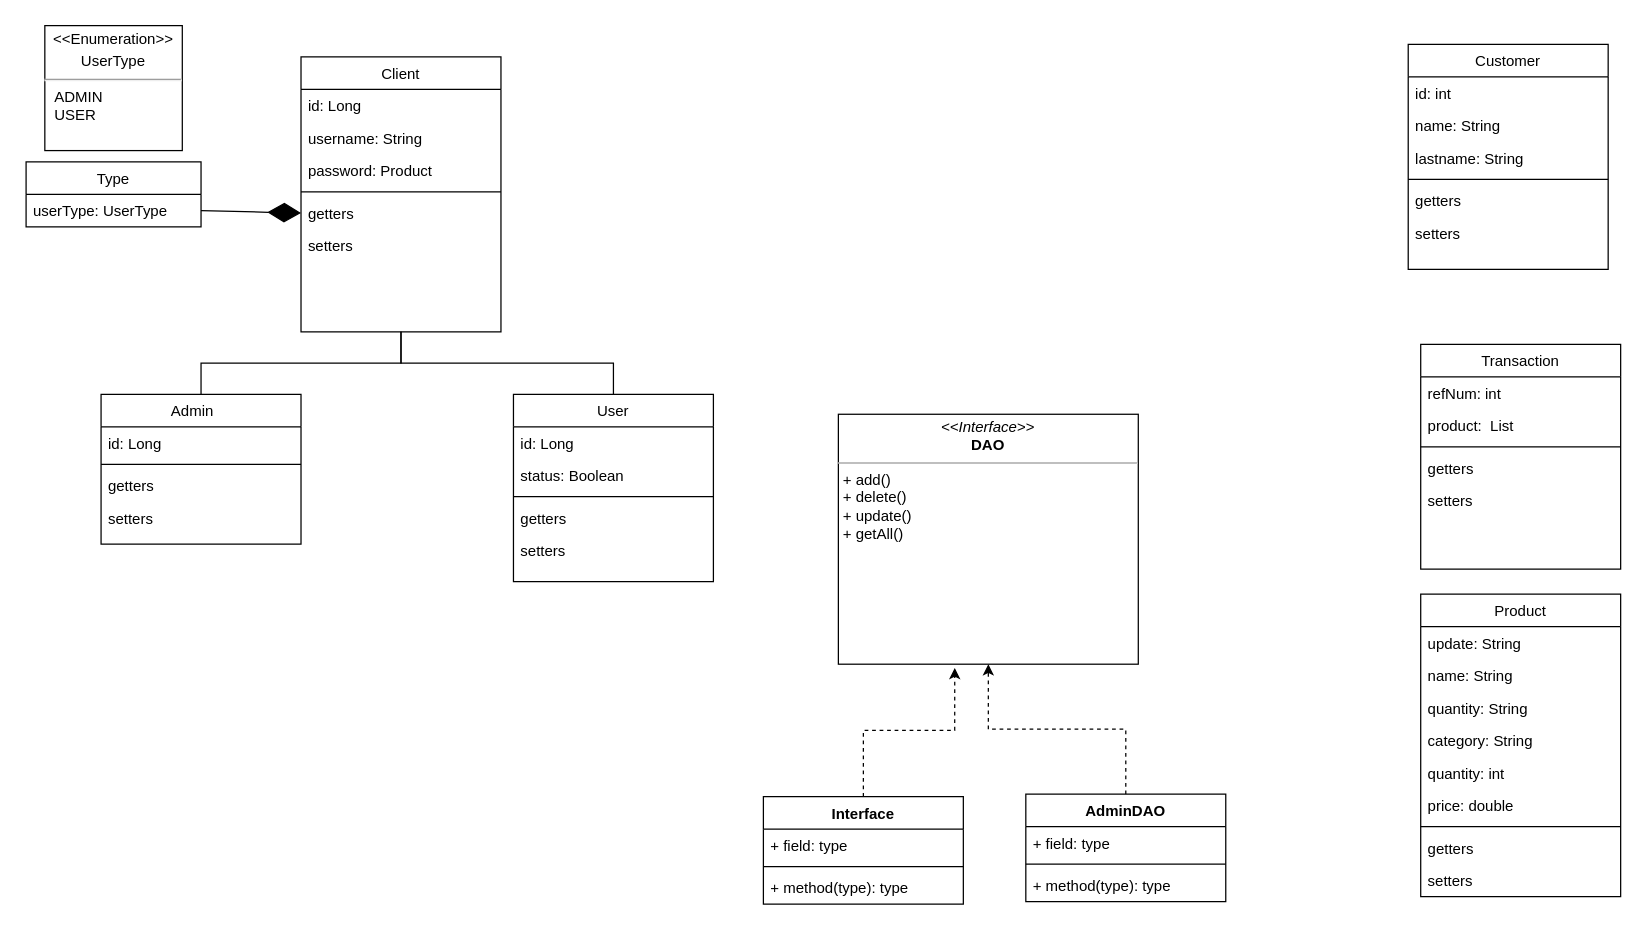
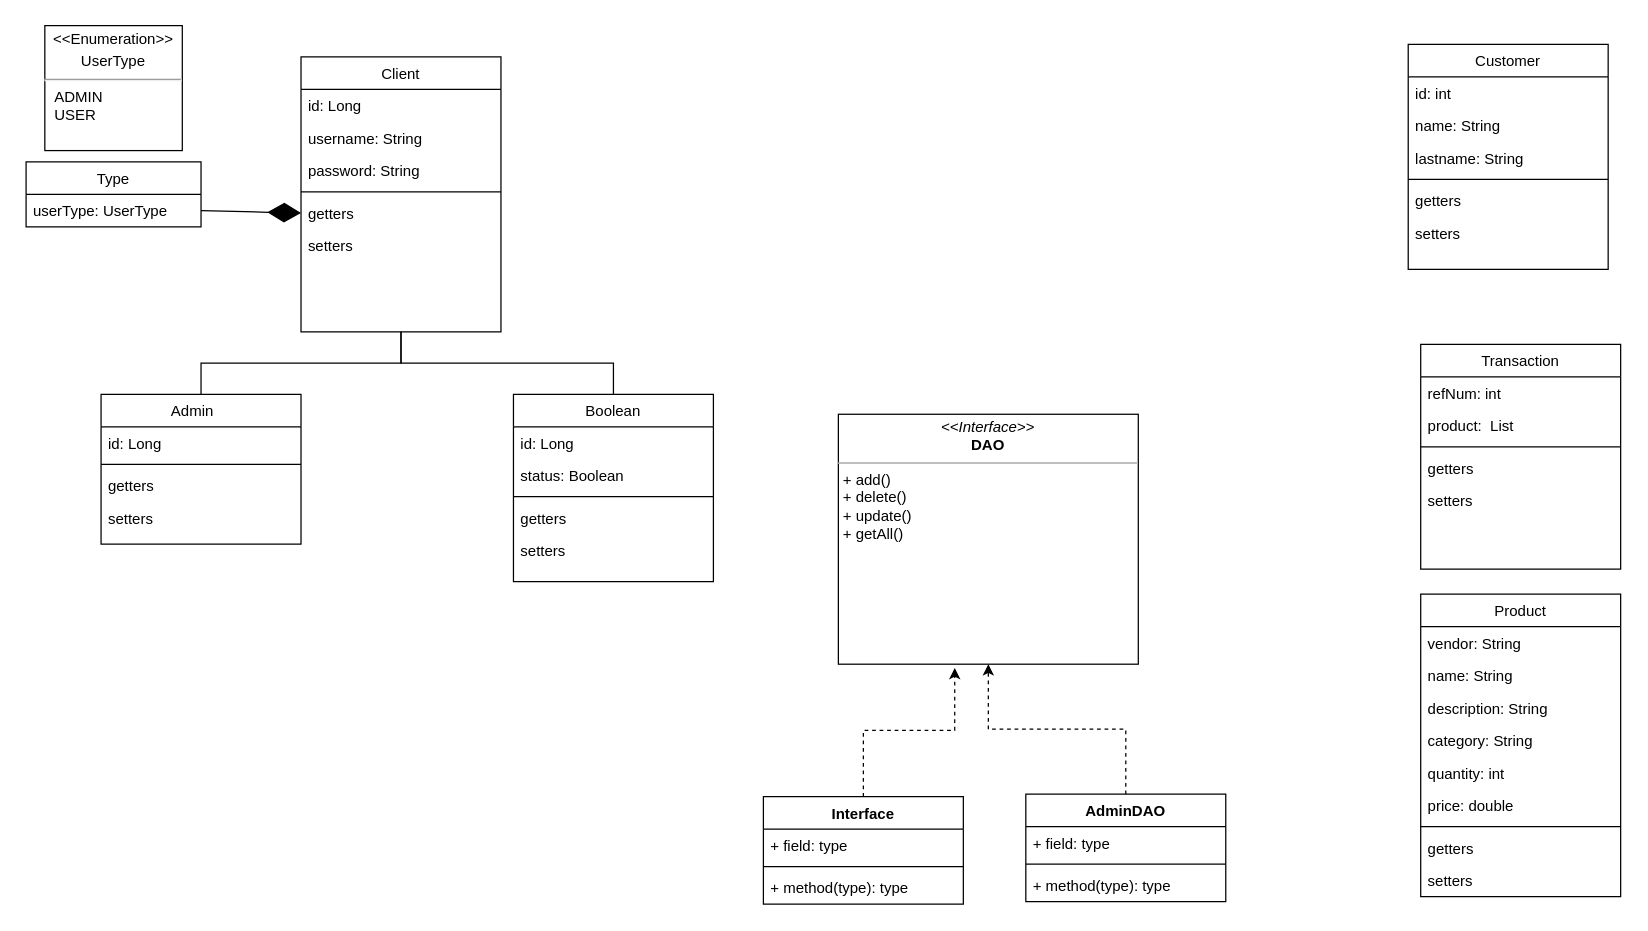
  <mxCell id="0" />
  <mxCell id="1" parent="0" />
  <mxCell id="2" value="Client" style="swimlane;fontStyle=0;align=center;verticalAlign=top;childLayout=stackLayout;horizontal=1;startSize=26;horizontalStack=0;resizeParent=1;resizeLast=0;collapsible=1;marginBottom=0;rounded=0;shadow=0;strokeWidth=1;" parent="1" vertex="1"><mxGeometry x="240" y="45" width="160" height="220" as="geometry"><mxRectangle x="220" y="120" width="160" height="26" as="alternateBounds" /></mxGeometry></mxCell>
  <mxCell id="3" value="id: Long" style="text;align=left;verticalAlign=top;spacingLeft=4;spacingRight=4;overflow=hidden;rotatable=0;points=[[0,0.5],[1,0.5]];portConstraint=eastwest;" parent="2" vertex="1"><mxGeometry y="26" width="160" height="26" as="geometry" /></mxCell>
  <mxCell id="4" value="username: String" style="text;align=left;verticalAlign=top;spacingLeft=4;spacingRight=4;overflow=hidden;rotatable=0;points=[[0,0.5],[1,0.5]];portConstraint=eastwest;rounded=0;shadow=0;html=0;" parent="2" vertex="1"><mxGeometry y="52" width="160" height="26" as="geometry" /></mxCell>
- <mxCell id="5" value="password: Product" style="text;align=left;verticalAlign=top;spacingLeft=4;spacingRight=4;overflow=hidden;rotatable=0;points=[[0,0.5],[1,0.5]];portConstraint=eastwest;rounded=0;shadow=0;html=0;" parent="2" vertex="1"><mxGeometry y="78" width="160" height="26" as="geometry" /></mxCell>
+ <mxCell id="5" value="password: String" style="text;align=left;verticalAlign=top;spacingLeft=4;spacingRight=4;overflow=hidden;rotatable=0;points=[[0,0.5],[1,0.5]];portConstraint=eastwest;rounded=0;shadow=0;html=0;" parent="2" vertex="1"><mxGeometry y="78" width="160" height="26" as="geometry" /></mxCell>
  <mxCell id="6" value="" style="line;html=1;strokeWidth=1;align=left;verticalAlign=middle;spacingTop=-1;spacingLeft=3;spacingRight=3;rotatable=0;labelPosition=right;points=[];portConstraint=eastwest;" parent="2" vertex="1"><mxGeometry y="104" width="160" height="8" as="geometry" /></mxCell>
  <mxCell id="7" value="getters" style="text;align=left;verticalAlign=top;spacingLeft=4;spacingRight=4;overflow=hidden;rotatable=0;points=[[0,0.5],[1,0.5]];portConstraint=eastwest;" parent="2" vertex="1"><mxGeometry y="112" width="160" height="26" as="geometry" /></mxCell>
  <mxCell id="8" value="setters" style="text;align=left;verticalAlign=top;spacingLeft=4;spacingRight=4;overflow=hidden;rotatable=0;points=[[0,0.5],[1,0.5]];portConstraint=eastwest;" parent="2" vertex="1"><mxGeometry y="138" width="160" height="26" as="geometry" /></mxCell>
  <mxCell id="9" value="&lt;p style=&quot;margin: 4px 0px 0px ; text-align: center&quot;&gt;&amp;lt;&amp;lt;Enumeration&amp;gt;&amp;gt;&lt;/p&gt;&lt;p style=&quot;margin: 4px 0px 0px ; text-align: center&quot;&gt;UserType&lt;/p&gt;&lt;hr&gt;&lt;p style=&quot;margin: 0px ; margin-left: 8px&quot;&gt;ADMIN&lt;/p&gt;&lt;p style=&quot;margin: 0px ; margin-left: 8px&quot;&gt;USER&lt;/p&gt;" style="verticalAlign=top;align=left;overflow=fill;fontSize=12;fontFamily=Helvetica;html=1;" parent="1" vertex="1"><mxGeometry x="35" y="20" width="110" height="100" as="geometry" /></mxCell>
  <mxCell id="10" value="Customer" style="swimlane;fontStyle=0;align=center;verticalAlign=top;childLayout=stackLayout;horizontal=1;startSize=26;horizontalStack=0;resizeParent=1;resizeLast=0;collapsible=1;marginBottom=0;rounded=0;shadow=0;strokeWidth=1;" parent="1" vertex="1"><mxGeometry x="1126" y="35" width="160" height="180" as="geometry"><mxRectangle x="220" y="120" width="160" height="26" as="alternateBounds" /></mxGeometry></mxCell>
  <mxCell id="11" value="id: int" style="text;align=left;verticalAlign=top;spacingLeft=4;spacingRight=4;overflow=hidden;rotatable=0;points=[[0,0.5],[1,0.5]];portConstraint=eastwest;" parent="10" vertex="1"><mxGeometry y="26" width="160" height="26" as="geometry" /></mxCell>
  <mxCell id="12" value="name: String" style="text;align=left;verticalAlign=top;spacingLeft=4;spacingRight=4;overflow=hidden;rotatable=0;points=[[0,0.5],[1,0.5]];portConstraint=eastwest;rounded=0;shadow=0;html=0;" parent="10" vertex="1"><mxGeometry y="52" width="160" height="26" as="geometry" /></mxCell>
  <mxCell id="13" value="lastname: String" style="text;align=left;verticalAlign=top;spacingLeft=4;spacingRight=4;overflow=hidden;rotatable=0;points=[[0,0.5],[1,0.5]];portConstraint=eastwest;rounded=0;shadow=0;html=0;" parent="10" vertex="1"><mxGeometry y="78" width="160" height="26" as="geometry" /></mxCell>
  <mxCell id="14" value="" style="line;html=1;strokeWidth=1;align=left;verticalAlign=middle;spacingTop=-1;spacingLeft=3;spacingRight=3;rotatable=0;labelPosition=right;points=[];portConstraint=eastwest;" parent="10" vertex="1"><mxGeometry y="104" width="160" height="8" as="geometry" /></mxCell>
  <mxCell id="15" value="getters" style="text;align=left;verticalAlign=top;spacingLeft=4;spacingRight=4;overflow=hidden;rotatable=0;points=[[0,0.5],[1,0.5]];portConstraint=eastwest;" parent="10" vertex="1"><mxGeometry y="112" width="160" height="26" as="geometry" /></mxCell>
  <mxCell id="16" value="setters" style="text;align=left;verticalAlign=top;spacingLeft=4;spacingRight=4;overflow=hidden;rotatable=0;points=[[0,0.5],[1,0.5]];portConstraint=eastwest;" parent="10" vertex="1"><mxGeometry y="138" width="160" height="26" as="geometry" /></mxCell>
  <mxCell id="17" style="edgeStyle=orthogonalEdgeStyle;rounded=0;orthogonalLoop=1;jettySize=auto;html=1;entryX=0.5;entryY=1;entryDx=0;entryDy=0;endArrow=none;" parent="1" source="18" target="2" edge="1"><mxGeometry relative="1" as="geometry" /></mxCell>
  <mxCell id="18" value="Admin    " style="swimlane;fontStyle=0;align=center;verticalAlign=top;childLayout=stackLayout;horizontal=1;startSize=26;horizontalStack=0;resizeParent=1;resizeLast=0;collapsible=1;marginBottom=0;rounded=0;shadow=0;strokeWidth=1;" parent="1" vertex="1"><mxGeometry x="80" y="315" width="160" height="120" as="geometry"><mxRectangle x="220" y="120" width="160" height="26" as="alternateBounds" /></mxGeometry></mxCell>
  <mxCell id="19" value="id: Long" style="text;align=left;verticalAlign=top;spacingLeft=4;spacingRight=4;overflow=hidden;rotatable=0;points=[[0,0.5],[1,0.5]];portConstraint=eastwest;" parent="18" vertex="1"><mxGeometry y="26" width="160" height="26" as="geometry" /></mxCell>
  <mxCell id="20" value="" style="line;html=1;strokeWidth=1;align=left;verticalAlign=middle;spacingTop=-1;spacingLeft=3;spacingRight=3;rotatable=0;labelPosition=right;points=[];portConstraint=eastwest;" parent="18" vertex="1"><mxGeometry y="52" width="160" height="8" as="geometry" /></mxCell>
  <mxCell id="21" value="getters" style="text;align=left;verticalAlign=top;spacingLeft=4;spacingRight=4;overflow=hidden;rotatable=0;points=[[0,0.5],[1,0.5]];portConstraint=eastwest;" parent="18" vertex="1"><mxGeometry y="60" width="160" height="26" as="geometry" /></mxCell>
  <mxCell id="22" value="setters" style="text;align=left;verticalAlign=top;spacingLeft=4;spacingRight=4;overflow=hidden;rotatable=0;points=[[0,0.5],[1,0.5]];portConstraint=eastwest;" parent="18" vertex="1"><mxGeometry y="86" width="160" height="26" as="geometry" /></mxCell>
  <mxCell id="23" style="edgeStyle=orthogonalEdgeStyle;rounded=0;orthogonalLoop=1;jettySize=auto;html=1;entryX=0.5;entryY=1;entryDx=0;entryDy=0;exitX=0.5;exitY=0;exitDx=0;exitDy=0;endArrow=none;" parent="1" source="24" target="2" edge="1"><mxGeometry relative="1" as="geometry"><mxPoint x="490" y="305" as="sourcePoint" /></mxGeometry></mxCell>
- <mxCell id="24" value="User" style="swimlane;fontStyle=0;align=center;verticalAlign=top;childLayout=stackLayout;horizontal=1;startSize=26;horizontalStack=0;resizeParent=1;resizeLast=0;collapsible=1;marginBottom=0;rounded=0;shadow=0;strokeWidth=1;" parent="1" vertex="1"><mxGeometry x="410" y="315" width="160" height="150" as="geometry"><mxRectangle x="220" y="120" width="160" height="26" as="alternateBounds" /></mxGeometry></mxCell>
+ <mxCell id="24" value="Boolean" style="swimlane;fontStyle=0;align=center;verticalAlign=top;childLayout=stackLayout;horizontal=1;startSize=26;horizontalStack=0;resizeParent=1;resizeLast=0;collapsible=1;marginBottom=0;rounded=0;shadow=0;strokeWidth=1;" parent="1" vertex="1"><mxGeometry x="410" y="315" width="160" height="150" as="geometry"><mxRectangle x="220" y="120" width="160" height="26" as="alternateBounds" /></mxGeometry></mxCell>
  <mxCell id="25" value="id: Long" style="text;align=left;verticalAlign=top;spacingLeft=4;spacingRight=4;overflow=hidden;rotatable=0;points=[[0,0.5],[1,0.5]];portConstraint=eastwest;" parent="24" vertex="1"><mxGeometry y="26" width="160" height="26" as="geometry" /></mxCell>
  <mxCell id="26" value="status: Boolean" style="text;align=left;verticalAlign=top;spacingLeft=4;spacingRight=4;overflow=hidden;rotatable=0;points=[[0,0.5],[1,0.5]];portConstraint=eastwest;rounded=0;shadow=0;html=0;" parent="24" vertex="1"><mxGeometry y="52" width="160" height="26" as="geometry" /></mxCell>
  <mxCell id="27" value="" style="line;html=1;strokeWidth=1;align=left;verticalAlign=middle;spacingTop=-1;spacingLeft=3;spacingRight=3;rotatable=0;labelPosition=right;points=[];portConstraint=eastwest;" parent="24" vertex="1"><mxGeometry y="78" width="160" height="8" as="geometry" /></mxCell>
  <mxCell id="28" value="getters" style="text;align=left;verticalAlign=top;spacingLeft=4;spacingRight=4;overflow=hidden;rotatable=0;points=[[0,0.5],[1,0.5]];portConstraint=eastwest;" parent="24" vertex="1"><mxGeometry y="86" width="160" height="26" as="geometry" /></mxCell>
  <mxCell id="29" value="setters" style="text;align=left;verticalAlign=top;spacingLeft=4;spacingRight=4;overflow=hidden;rotatable=0;points=[[0,0.5],[1,0.5]];portConstraint=eastwest;" parent="24" vertex="1"><mxGeometry y="112" width="160" height="26" as="geometry" /></mxCell>
  <mxCell id="30" value="Product" style="swimlane;fontStyle=0;align=center;verticalAlign=top;childLayout=stackLayout;horizontal=1;startSize=26;horizontalStack=0;resizeParent=1;resizeLast=0;collapsible=1;marginBottom=0;rounded=0;shadow=0;strokeWidth=1;" parent="1" vertex="1"><mxGeometry x="1136" y="475" width="160" height="242" as="geometry"><mxRectangle x="220" y="120" width="160" height="26" as="alternateBounds" /></mxGeometry></mxCell>
- <mxCell id="31" value="update: String" style="text;align=left;verticalAlign=top;spacingLeft=4;spacingRight=4;overflow=hidden;rotatable=0;points=[[0,0.5],[1,0.5]];portConstraint=eastwest;" parent="30" vertex="1"><mxGeometry y="26" width="160" height="26" as="geometry" /></mxCell>
+ <mxCell id="31" value="vendor: String" style="text;align=left;verticalAlign=top;spacingLeft=4;spacingRight=4;overflow=hidden;rotatable=0;points=[[0,0.5],[1,0.5]];portConstraint=eastwest;" parent="30" vertex="1"><mxGeometry y="26" width="160" height="26" as="geometry" /></mxCell>
  <mxCell id="32" value="name: String" style="text;align=left;verticalAlign=top;spacingLeft=4;spacingRight=4;overflow=hidden;rotatable=0;points=[[0,0.5],[1,0.5]];portConstraint=eastwest;rounded=0;shadow=0;html=0;" parent="30" vertex="1"><mxGeometry y="52" width="160" height="26" as="geometry" /></mxCell>
- <mxCell id="33" value="quantity: String" style="text;align=left;verticalAlign=top;spacingLeft=4;spacingRight=4;overflow=hidden;rotatable=0;points=[[0,0.5],[1,0.5]];portConstraint=eastwest;rounded=0;shadow=0;html=0;" parent="30" vertex="1"><mxGeometry y="78" width="160" height="26" as="geometry" /></mxCell>
+ <mxCell id="33" value="description: String" style="text;align=left;verticalAlign=top;spacingLeft=4;spacingRight=4;overflow=hidden;rotatable=0;points=[[0,0.5],[1,0.5]];portConstraint=eastwest;rounded=0;shadow=0;html=0;" parent="30" vertex="1"><mxGeometry y="78" width="160" height="26" as="geometry" /></mxCell>
  <mxCell id="34" value="category: String" style="text;align=left;verticalAlign=top;spacingLeft=4;spacingRight=4;overflow=hidden;rotatable=0;points=[[0,0.5],[1,0.5]];portConstraint=eastwest;rounded=0;shadow=0;html=0;" parent="30" vertex="1"><mxGeometry y="104" width="160" height="26" as="geometry" /></mxCell>
  <mxCell id="35" value="quantity: int" style="text;align=left;verticalAlign=top;spacingLeft=4;spacingRight=4;overflow=hidden;rotatable=0;points=[[0,0.5],[1,0.5]];portConstraint=eastwest;rounded=0;shadow=0;html=0;" parent="30" vertex="1"><mxGeometry y="130" width="160" height="26" as="geometry" /></mxCell>
  <mxCell id="36" value="price: double" style="text;align=left;verticalAlign=top;spacingLeft=4;spacingRight=4;overflow=hidden;rotatable=0;points=[[0,0.5],[1,0.5]];portConstraint=eastwest;rounded=0;shadow=0;html=0;" parent="30" vertex="1"><mxGeometry y="156" width="160" height="26" as="geometry" /></mxCell>
  <mxCell id="37" value="" style="line;html=1;strokeWidth=1;align=left;verticalAlign=middle;spacingTop=-1;spacingLeft=3;spacingRight=3;rotatable=0;labelPosition=right;points=[];portConstraint=eastwest;" parent="30" vertex="1"><mxGeometry y="182" width="160" height="8" as="geometry" /></mxCell>
  <mxCell id="38" value="getters" style="text;align=left;verticalAlign=top;spacingLeft=4;spacingRight=4;overflow=hidden;rotatable=0;points=[[0,0.5],[1,0.5]];portConstraint=eastwest;" parent="30" vertex="1"><mxGeometry y="190" width="160" height="26" as="geometry" /></mxCell>
  <mxCell id="39" value="setters" style="text;align=left;verticalAlign=top;spacingLeft=4;spacingRight=4;overflow=hidden;rotatable=0;points=[[0,0.5],[1,0.5]];portConstraint=eastwest;" parent="30" vertex="1"><mxGeometry y="216" width="160" height="26" as="geometry" /></mxCell>
  <mxCell id="40" value="Transaction" style="swimlane;fontStyle=0;align=center;verticalAlign=top;childLayout=stackLayout;horizontal=1;startSize=26;horizontalStack=0;resizeParent=1;resizeLast=0;collapsible=1;marginBottom=0;rounded=0;shadow=0;strokeWidth=1;" parent="1" vertex="1"><mxGeometry x="1136" y="275" width="160" height="180" as="geometry"><mxRectangle x="220" y="120" width="160" height="26" as="alternateBounds" /></mxGeometry></mxCell>
  <mxCell id="41" value="refNum: int " style="text;align=left;verticalAlign=top;spacingLeft=4;spacingRight=4;overflow=hidden;rotatable=0;points=[[0,0.5],[1,0.5]];portConstraint=eastwest;" parent="40" vertex="1"><mxGeometry y="26" width="160" height="26" as="geometry" /></mxCell>
  <mxCell id="42" value="product:  List" style="text;align=left;verticalAlign=top;spacingLeft=4;spacingRight=4;overflow=hidden;rotatable=0;points=[[0,0.5],[1,0.5]];portConstraint=eastwest;rounded=0;shadow=0;html=0;" parent="40" vertex="1"><mxGeometry y="52" width="160" height="26" as="geometry" /></mxCell>
  <mxCell id="43" value="" style="line;html=1;strokeWidth=1;align=left;verticalAlign=middle;spacingTop=-1;spacingLeft=3;spacingRight=3;rotatable=0;labelPosition=right;points=[];portConstraint=eastwest;" parent="40" vertex="1"><mxGeometry y="78" width="160" height="8" as="geometry" /></mxCell>
  <mxCell id="44" value="getters" style="text;align=left;verticalAlign=top;spacingLeft=4;spacingRight=4;overflow=hidden;rotatable=0;points=[[0,0.5],[1,0.5]];portConstraint=eastwest;" parent="40" vertex="1"><mxGeometry y="86" width="160" height="26" as="geometry" /></mxCell>
  <mxCell id="45" value="setters" style="text;align=left;verticalAlign=top;spacingLeft=4;spacingRight=4;overflow=hidden;rotatable=0;points=[[0,0.5],[1,0.5]];portConstraint=eastwest;" parent="40" vertex="1"><mxGeometry y="112" width="160" height="26" as="geometry" /></mxCell>
  <mxCell id="46" value="&lt;p style=&quot;margin: 0px ; margin-top: 4px ; text-align: center&quot;&gt;&lt;i&gt;&amp;lt;&amp;lt;Interface&amp;gt;&amp;gt;&lt;/i&gt;&lt;br&gt;&lt;b&gt;DAO&lt;/b&gt;&lt;/p&gt;&lt;hr size=&quot;1&quot;&gt;&lt;p style=&quot;margin: 0px ; margin-left: 4px&quot;&gt;&lt;/p&gt;&lt;p style=&quot;margin: 0px ; margin-left: 4px&quot;&gt;+ add()&lt;br&gt;+ delete()&lt;/p&gt;&lt;p style=&quot;margin: 0px ; margin-left: 4px&quot;&gt;+ update()&lt;/p&gt;&lt;p style=&quot;margin: 0px ; margin-left: 4px&quot;&gt;+ getAll()&lt;/p&gt;" style="verticalAlign=top;align=left;overflow=fill;fontSize=12;fontFamily=Helvetica;html=1;" parent="1" vertex="1"><mxGeometry x="670" y="331" width="240" height="200" as="geometry" /></mxCell>
  <mxCell id="47" style="edgeStyle=orthogonalEdgeStyle;rounded=0;orthogonalLoop=1;jettySize=auto;html=1;exitX=0.5;exitY=0;exitDx=0;exitDy=0;entryX=0.388;entryY=1.015;entryDx=0;entryDy=0;entryPerimeter=0;dashed=1;" parent="1" source="48" target="46" edge="1"><mxGeometry relative="1" as="geometry" /></mxCell>
  <mxCell id="48" value="Interface" style="swimlane;fontStyle=1;align=center;verticalAlign=top;childLayout=stackLayout;horizontal=1;startSize=26;horizontalStack=0;resizeParent=1;resizeParentMax=0;resizeLast=0;collapsible=1;marginBottom=0;" parent="1" vertex="1"><mxGeometry x="610" y="637" width="160" height="86" as="geometry" /></mxCell>
  <mxCell id="49" value="+ field: type" style="text;strokeColor=none;fillColor=none;align=left;verticalAlign=top;spacingLeft=4;spacingRight=4;overflow=hidden;rotatable=0;points=[[0,0.5],[1,0.5]];portConstraint=eastwest;" parent="48" vertex="1"><mxGeometry y="26" width="160" height="26" as="geometry" /></mxCell>
  <mxCell id="50" value="" style="line;strokeWidth=1;fillColor=none;align=left;verticalAlign=middle;spacingTop=-1;spacingLeft=3;spacingRight=3;rotatable=0;labelPosition=right;points=[];portConstraint=eastwest;" parent="48" vertex="1"><mxGeometry y="52" width="160" height="8" as="geometry" /></mxCell>
  <mxCell id="51" value="+ method(type): type" style="text;strokeColor=none;fillColor=none;align=left;verticalAlign=top;spacingLeft=4;spacingRight=4;overflow=hidden;rotatable=0;points=[[0,0.5],[1,0.5]];portConstraint=eastwest;" parent="48" vertex="1"><mxGeometry y="60" width="160" height="26" as="geometry" /></mxCell>
  <mxCell id="52" style="edgeStyle=orthogonalEdgeStyle;rounded=0;orthogonalLoop=1;jettySize=auto;html=1;exitX=0.5;exitY=0;exitDx=0;exitDy=0;dashed=1;" parent="1" source="53" target="46" edge="1"><mxGeometry relative="1" as="geometry" /></mxCell>
  <mxCell id="53" value="AdminDAO" style="swimlane;fontStyle=1;align=center;verticalAlign=top;childLayout=stackLayout;horizontal=1;startSize=26;horizontalStack=0;resizeParent=1;resizeParentMax=0;resizeLast=0;collapsible=1;marginBottom=0;" parent="1" vertex="1"><mxGeometry x="820" y="635" width="160" height="86" as="geometry" /></mxCell>
  <mxCell id="54" value="+ field: type" style="text;strokeColor=none;fillColor=none;align=left;verticalAlign=top;spacingLeft=4;spacingRight=4;overflow=hidden;rotatable=0;points=[[0,0.5],[1,0.5]];portConstraint=eastwest;" parent="53" vertex="1"><mxGeometry y="26" width="160" height="26" as="geometry" /></mxCell>
  <mxCell id="55" value="" style="line;strokeWidth=1;fillColor=none;align=left;verticalAlign=middle;spacingTop=-1;spacingLeft=3;spacingRight=3;rotatable=0;labelPosition=right;points=[];portConstraint=eastwest;" parent="53" vertex="1"><mxGeometry y="52" width="160" height="8" as="geometry" /></mxCell>
  <mxCell id="56" value="+ method(type): type" style="text;strokeColor=none;fillColor=none;align=left;verticalAlign=top;spacingLeft=4;spacingRight=4;overflow=hidden;rotatable=0;points=[[0,0.5],[1,0.5]];portConstraint=eastwest;" parent="53" vertex="1"><mxGeometry y="60" width="160" height="26" as="geometry" /></mxCell>
  <mxCell id="57" value="Type" style="swimlane;fontStyle=0;childLayout=stackLayout;horizontal=1;startSize=26;fillColor=none;horizontalStack=0;resizeParent=1;resizeParentMax=0;resizeLast=0;collapsible=1;marginBottom=0;" parent="1" vertex="1"><mxGeometry x="20" y="129" width="140" height="52" as="geometry" /></mxCell>
  <mxCell id="58" value="userType: UserType" style="text;strokeColor=none;fillColor=none;align=left;verticalAlign=top;spacingLeft=4;spacingRight=4;overflow=hidden;rotatable=0;points=[[0,0.5],[1,0.5]];portConstraint=eastwest;" parent="57" vertex="1"><mxGeometry y="26" width="140" height="26" as="geometry" /></mxCell>
  <mxCell id="59" value="" style="endArrow=diamondThin;endFill=1;endSize=24;html=1;entryX=0;entryY=0.5;entryDx=0;entryDy=0;exitX=1;exitY=0.5;exitDx=0;exitDy=0;" parent="1" source="58" target="7" edge="1"><mxGeometry width="160" relative="1" as="geometry"><mxPoint x="210" y="125" as="sourcePoint" /><mxPoint x="200" y="73.5" as="targetPoint" /></mxGeometry></mxCell>
